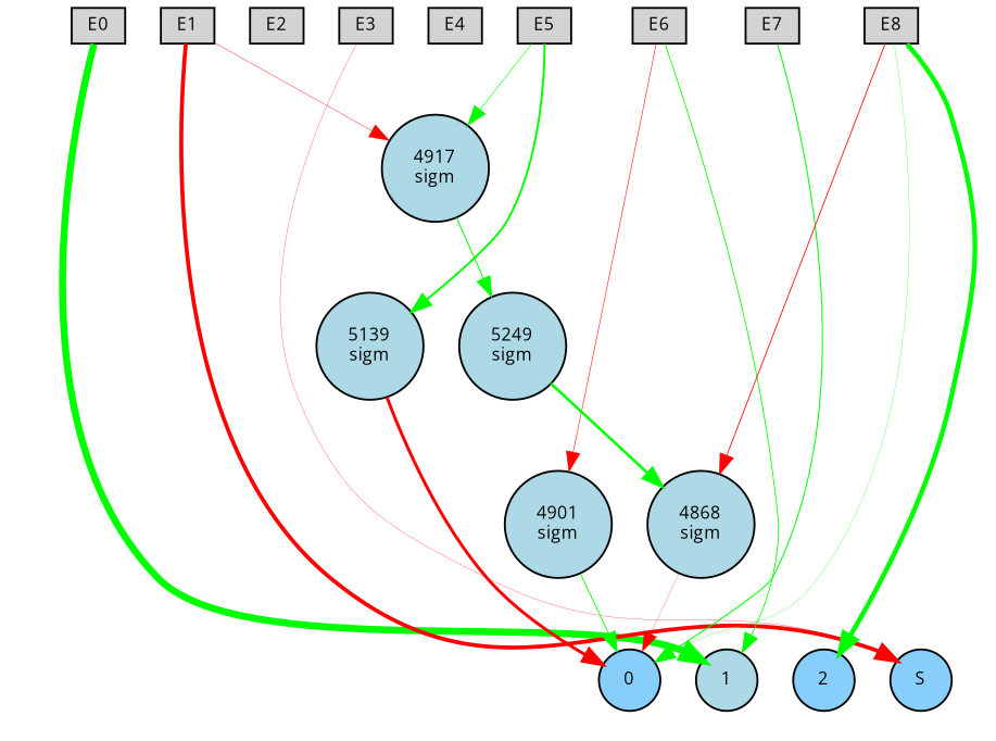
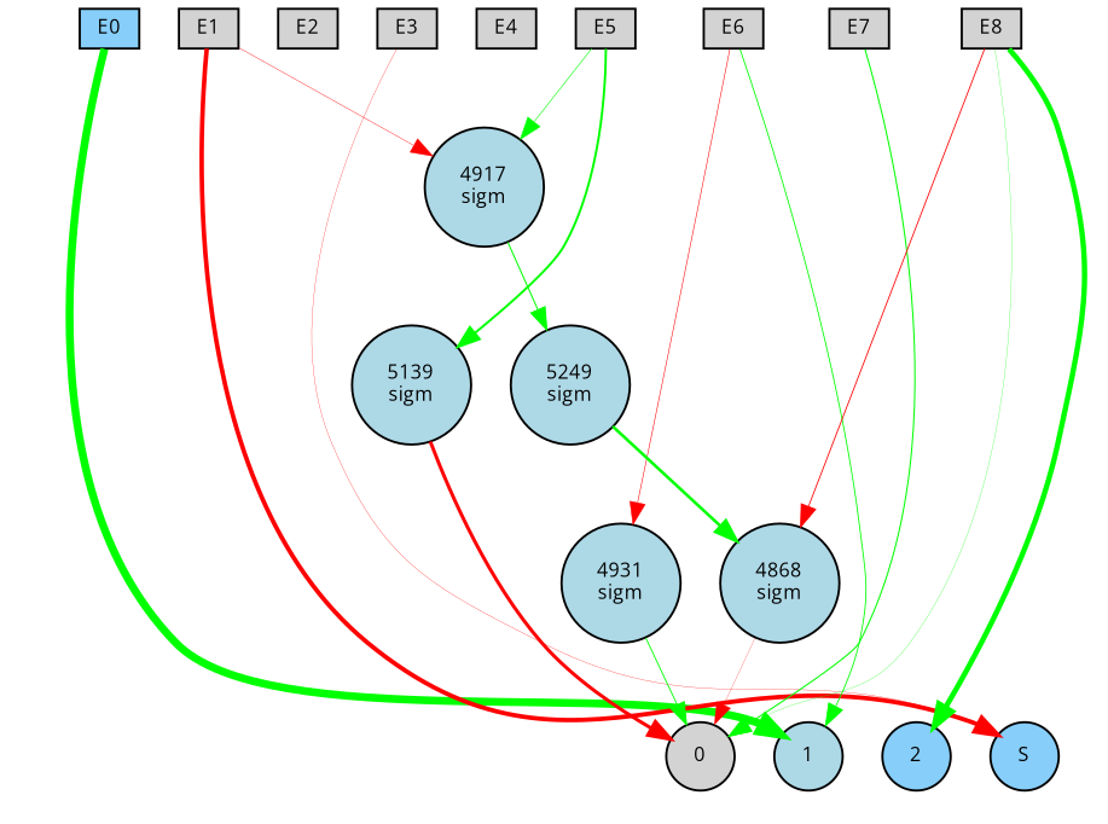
  digraph {
    fontname="Open Sans"
    node [fillcolor=lightgray fontname="Open Sans" fontsize=9 shape=box style=filled]
    edge [fontname="Open Sans" style=solid]
-   E0 [height=0.2 width=0.2]
+   E0 [fillcolor=lightskyblue height=0.2 width=0.2]
    E1 [height=0.2 width=0.2]
    E2 [height=0.2 width=0.2]
    E3 [height=0.2 width=0.2]
    E4 [height=0.2 width=0.2]
    E5 [height=0.2 width=0.2]
    E6 [height=0.2 width=0.2]
    E7 [height=0.2 width=0.2]
    E8 [height=0.2 width=0.2]
-   0 [fillcolor=lightskyblue height=0.2 shape=circle width=0.2]
+   0 [height=0.2 shape=circle width=0.2]
    1 [fillcolor=lightblue height=0.2 shape=circle width=0.2]
    2 [fillcolor=lightskyblue height=0.2 shape=circle width=0.2]
    S [fillcolor=lightskyblue height=0.2 shape=circle width=0.2]
    n14 [fillcolor=lightblue height=0.2 label="4917\nsigm" shape=circle width=0.2]
    n15 [fillcolor=lightblue height=0.2 label="5139\nsigm" shape=circle width=0.2]
-   n16 [fillcolor=lightblue height=0.2 label="4901\nsigm" shape=circle width=0.2]
+   n16 [fillcolor=lightblue height=0.2 label="4931\nsigm" shape=circle width=0.2]
    n17 [fillcolor=lightblue height=0.2 label="4868\nsigm" shape=circle width=0.2]
    n18 [fillcolor=lightblue height=0.2 label="5249\nsigm" shape=circle width=0.2]
    subgraph sub_1 {
      rank=source
      E0
      E1
      E2
      E3
      E4
      E5
      E6
      E7
      E8
    }
    subgraph sub_2 {
      rank=sink
      0
      1
      2
      S
    }
    E0 -> E1 [style=invis]
    E0 -> 1 [color=green penwidth=3.5718723902082083]
    E1 -> E2 [style=invis]
    E1 -> S [color=red penwidth=2.0242226277318394]
    E1 -> n14 [color=red penwidth=0.2081435567572873]
    E2 -> E3 [style=invis]
    E3 -> E4 [style=invis]
    E3 -> S [color=red penwidth=0.14246716997051306]
    E4 -> E5 [style=invis]
    E5 -> E6 [style=invis]
    E5 -> n14 [color=green penwidth=0.30545365671859503]
    E5 -> n15 [color=green penwidth=1.0356961510402232]
    E6 -> E7 [style=invis]
    E6 -> 1 [color=green penwidth=0.44750370947780493]
    E6 -> n16 [color=red penwidth=0.2910921371714153]
    E7 -> E8 [style=invis]
    E7 -> 0 [color=green penwidth=0.5530904729383506]
    E8 -> 0 [color=green penwidth=0.137335112259457]
    E8 -> 2 [color=green penwidth=2.4081407288690446]
    E8 -> n17 [color=red penwidth=0.4412883687462662]
    0 -> 1 [style=invis]
    1 -> 2 [style=invis]
    2 -> S [style=invis]
    n14 -> n18 [color=green penwidth=0.545013815974146]
    n15 -> 0 [color=red penwidth=1.592955632710019]
    n16 -> 0 [color=green penwidth=0.46243090076741966]
    n17 -> 0 [color=red penwidth=0.11670692781043829]
    n18 -> n17 [color=green penwidth=1.352134736934149]
  }
